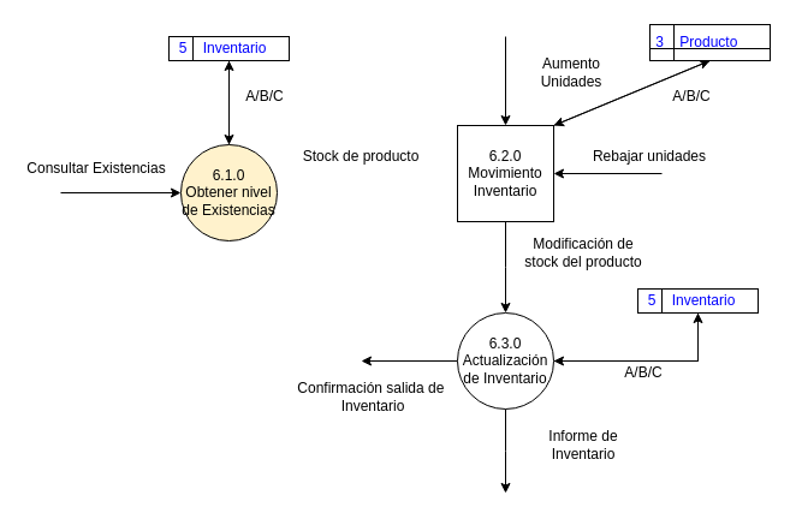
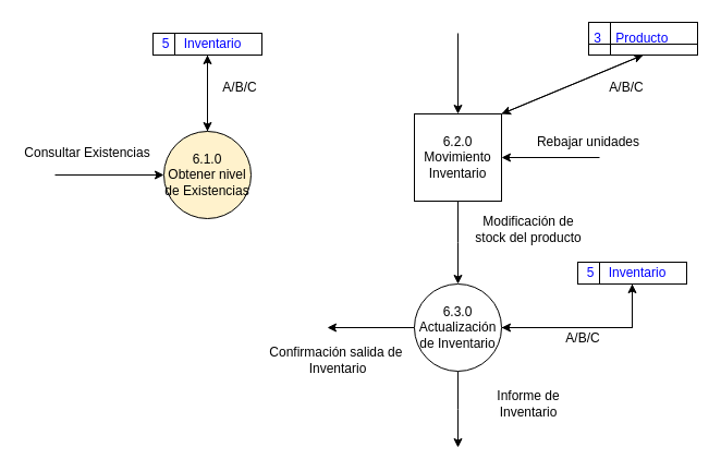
  <mxCell id="0" />
  <mxCell id="1" parent="0" />
  <mxCell id="2" style="edgeStyle=orthogonalEdgeStyle;rounded=0;orthogonalLoop=1;jettySize=auto;html=1;exitX=0.5;exitY=0;exitDx=0;exitDy=0;entryX=0.5;entryY=1;entryDx=0;entryDy=0;" edge="1" parent="1" source="3" target="7"><mxGeometry relative="1" as="geometry" /></mxCell>
  <mxCell id="3" value="6.1.0&lt;br&gt;Obtener nivel de Existencias" style="ellipse;whiteSpace=wrap;html=1;aspect=fixed;fillColor=#fff2cc;" vertex="1" parent="1"><mxGeometry x="150" y="120" width="80" height="80" as="geometry" /></mxCell>
  <mxCell id="4" value="" style="endArrow=classic;html=1;entryX=0;entryY=0.5;entryDx=0;entryDy=0;" edge="1" parent="1" target="3"><mxGeometry width="50" height="50" relative="1" as="geometry"><mxPoint x="50" y="160" as="sourcePoint" /><mxPoint x="100" y="140" as="targetPoint" /></mxGeometry></mxCell>
  <mxCell id="5" value="Consultar Existencias" style="text;html=1;strokeColor=none;fillColor=none;align=center;verticalAlign=middle;whiteSpace=wrap;rounded=0;" vertex="1" parent="1"><mxGeometry x="20" y="130" width="120" height="20" as="geometry" /></mxCell>
  <mxCell id="6" style="edgeStyle=orthogonalEdgeStyle;rounded=0;orthogonalLoop=1;jettySize=auto;html=1;exitX=0.5;exitY=1;exitDx=0;exitDy=0;" edge="1" parent="1" source="7" target="3"><mxGeometry relative="1" as="geometry" /></mxCell>
  <mxCell id="7" value="&amp;nbsp; 5&amp;nbsp; &amp;nbsp; Inventario" style="shape=internalStorage;whiteSpace=wrap;html=1;backgroundOutline=1;align=left;fontColor=#0000FF;" vertex="1" parent="1"><mxGeometry x="140" y="30" width="100" height="20" as="geometry" /></mxCell>
  <mxCell id="8" value="A/B/C" style="text;html=1;strokeColor=none;fillColor=none;align=center;verticalAlign=middle;whiteSpace=wrap;rounded=0;" vertex="1" parent="1"><mxGeometry x="200" y="70" width="40" height="20" as="geometry" /></mxCell>
  <mxCell id="9" style="edgeStyle=orthogonalEdgeStyle;rounded=0;orthogonalLoop=1;jettySize=auto;html=1;exitX=0.5;exitY=1;exitDx=0;exitDy=0;" edge="1" parent="1" source="11"><mxGeometry relative="1" as="geometry"><mxPoint x="420" y="260" as="targetPoint" /></mxGeometry></mxCell>
  <mxCell id="10" style="rounded=0;orthogonalLoop=1;jettySize=auto;html=1;exitX=1;exitY=0;exitDx=0;exitDy=0;entryX=0.5;entryY=1;entryDx=0;entryDy=0;" edge="1" parent="1" source="11" target="26"><mxGeometry relative="1" as="geometry" /></mxCell>
  <mxCell id="11" value="6.2.0&lt;br&gt;Movimiento Inventario" style="whiteSpace=wrap;html=1;aspect=fixed;rounded=0;" vertex="1" parent="1"><mxGeometry x="380" y="104" width="80" height="80" as="geometry" /></mxCell>
  <mxCell id="12" value="" style="endArrow=classic;html=1;entryX=0.5;entryY=0;entryDx=0;entryDy=0;" edge="1" parent="1" target="11"><mxGeometry width="50" height="50" relative="1" as="geometry"><mxPoint x="420" y="30" as="sourcePoint" /><mxPoint x="480" y="-30" as="targetPoint" /></mxGeometry></mxCell>
- <mxCell id="13" value="Aumento Unidades" style="text;html=1;strokeColor=none;fillColor=none;align=center;verticalAlign=middle;whiteSpace=wrap;rounded=0;" vertex="1" parent="1"><mxGeometry x="430" y="50" width="90" height="20" as="geometry" /></mxCell>
- <mxCell id="14" value="Stock de producto" style="text;html=1;strokeColor=none;fillColor=none;align=center;verticalAlign=middle;whiteSpace=wrap;rounded=0;" vertex="1" parent="1"><mxGeometry x="250" y="120" width="100" height="20" as="geometry" /></mxCell>
  <mxCell id="15" value="" style="endArrow=classic;html=1;entryX=1;entryY=0.5;entryDx=0;entryDy=0;" edge="1" parent="1" target="11"><mxGeometry width="50" height="50" relative="1" as="geometry"><mxPoint x="550" y="144" as="sourcePoint" /><mxPoint x="580" y="120" as="targetPoint" /></mxGeometry></mxCell>
  <mxCell id="16" value="Rebajar unidades" style="text;html=1;strokeColor=none;fillColor=none;align=center;verticalAlign=middle;whiteSpace=wrap;rounded=0;" vertex="1" parent="1"><mxGeometry x="480" y="120" width="120" height="20" as="geometry" /></mxCell>
  <mxCell id="17" value="Modificación de stock del producto" style="text;html=1;strokeColor=none;fillColor=none;align=center;verticalAlign=middle;whiteSpace=wrap;rounded=0;" vertex="1" parent="1"><mxGeometry x="430" y="200" width="110" height="20" as="geometry" /></mxCell>
  <mxCell id="18" style="edgeStyle=orthogonalEdgeStyle;rounded=0;orthogonalLoop=1;jettySize=auto;html=1;exitX=1;exitY=0.5;exitDx=0;exitDy=0;entryX=0.5;entryY=1;entryDx=0;entryDy=0;" edge="1" parent="1" source="21" target="23"><mxGeometry relative="1" as="geometry" /></mxCell>
  <mxCell id="19" style="edgeStyle=orthogonalEdgeStyle;rounded=0;orthogonalLoop=1;jettySize=auto;html=1;exitX=0.5;exitY=1;exitDx=0;exitDy=0;" edge="1" parent="1" source="21"><mxGeometry relative="1" as="geometry"><mxPoint x="420" y="410" as="targetPoint" /></mxGeometry></mxCell>
  <mxCell id="20" style="edgeStyle=none;rounded=0;orthogonalLoop=1;jettySize=auto;html=1;exitX=0;exitY=0.5;exitDx=0;exitDy=0;" edge="1" parent="1" source="21"><mxGeometry relative="1" as="geometry"><mxPoint x="300" y="300" as="targetPoint" /></mxGeometry></mxCell>
  <mxCell id="21" value="6.3.0&lt;br&gt;Actualización de Inventario" style="ellipse;whiteSpace=wrap;html=1;aspect=fixed;" vertex="1" parent="1"><mxGeometry x="380" y="260" width="80" height="80" as="geometry" /></mxCell>
  <mxCell id="22" style="edgeStyle=orthogonalEdgeStyle;rounded=0;orthogonalLoop=1;jettySize=auto;html=1;exitX=0.5;exitY=1;exitDx=0;exitDy=0;" edge="1" parent="1" source="23" target="21"><mxGeometry relative="1" as="geometry" /></mxCell>
  <mxCell id="23" value="&amp;nbsp; 5&amp;nbsp; &amp;nbsp; Inventario" style="shape=internalStorage;whiteSpace=wrap;html=1;backgroundOutline=1;align=left;fontColor=#0000FF;" vertex="1" parent="1"><mxGeometry x="530" y="240" width="100" height="20" as="geometry" /></mxCell>
  <mxCell id="24" value="A/B/C" style="text;html=1;strokeColor=none;fillColor=none;align=center;verticalAlign=middle;whiteSpace=wrap;rounded=0;" vertex="1" parent="1"><mxGeometry x="480" y="300" width="110" height="20" as="geometry" /></mxCell>
  <mxCell id="25" style="rounded=0;orthogonalLoop=1;jettySize=auto;html=1;exitX=0.5;exitY=1;exitDx=0;exitDy=0;entryX=1;entryY=0;entryDx=0;entryDy=0;" edge="1" parent="1" source="26" target="11"><mxGeometry relative="1" as="geometry" /></mxCell>
  <mxCell id="26" value="&amp;nbsp;3&amp;nbsp; &amp;nbsp; Producto" style="shape=internalStorage;whiteSpace=wrap;html=1;backgroundOutline=1;align=left;fontColor=#0000FF;" vertex="1" parent="1"><mxGeometry x="540" y="20" width="100" height="30" as="geometry" /></mxCell>
  <mxCell id="27" value="A/B/C" style="text;html=1;strokeColor=none;fillColor=none;align=center;verticalAlign=middle;whiteSpace=wrap;rounded=0;" vertex="1" parent="1"><mxGeometry x="540" y="70" width="70" height="20" as="geometry" /></mxCell>
  <mxCell id="28" value="Informe de Inventario" style="text;html=1;strokeColor=none;fillColor=none;align=center;verticalAlign=middle;whiteSpace=wrap;rounded=0;" vertex="1" parent="1"><mxGeometry x="430" y="360" width="110" height="20" as="geometry" /></mxCell>
  <mxCell id="29" value="Confirmación salida de&amp;nbsp; Inventario" style="text;html=1;strokeColor=none;fillColor=none;align=center;verticalAlign=middle;whiteSpace=wrap;rounded=0;" vertex="1" parent="1"><mxGeometry x="240" y="320" width="140" height="20" as="geometry" /></mxCell>
